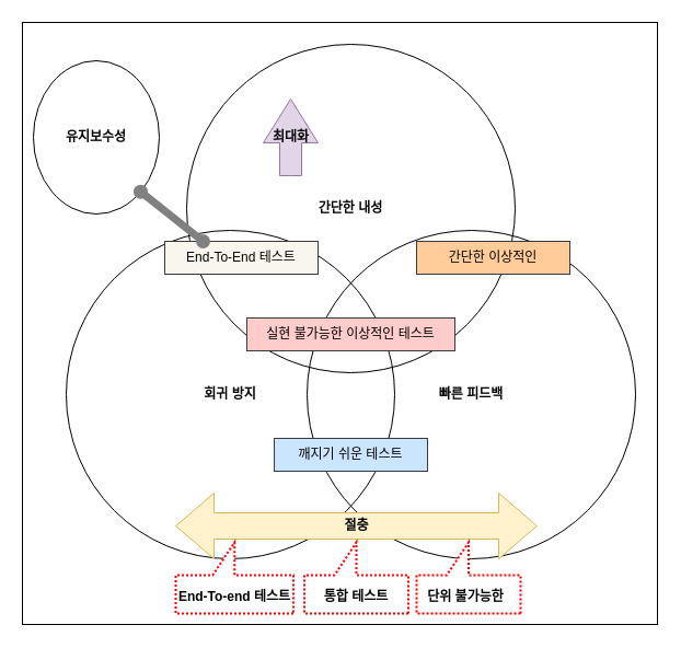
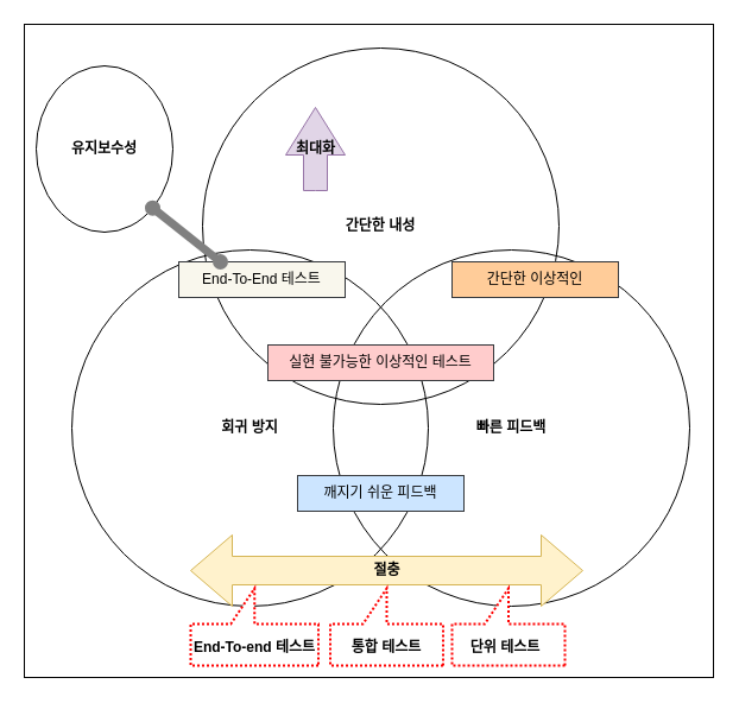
  <mxCell id="0" />
  <mxCell id="1" parent="0" />
  <mxCell id="2" value="" style="rounded=0;whiteSpace=wrap;html=1;fillColor=none;" vertex="1" parent="1"><mxGeometry x="20" y="20" width="580" height="550" as="geometry" /></mxCell>
  <mxCell id="3" value="&lt;b&gt;간단한 내성&lt;/b&gt;" style="ellipse;whiteSpace=wrap;html=1;aspect=fixed;fillColor=none;" vertex="1" parent="1"><mxGeometry x="170" y="40" width="300" height="300" as="geometry" /></mxCell>
  <mxCell id="4" value="&lt;b&gt;회귀 방지&lt;/b&gt;" style="ellipse;whiteSpace=wrap;html=1;aspect=fixed;fillColor=none;" vertex="1" parent="1"><mxGeometry x="60" y="210" width="300" height="300" as="geometry" /></mxCell>
  <mxCell id="5" value="&lt;b&gt;빠른 피드백&lt;/b&gt;" style="ellipse;whiteSpace=wrap;html=1;aspect=fixed;fillColor=none;" vertex="1" parent="1"><mxGeometry x="280" y="210" width="300" height="300" as="geometry" /></mxCell>
  <mxCell id="6" value="End-To-End 테스트" style="text;html=1;strokeColor=#36393d;fillColor=#f9f7ed;align=center;verticalAlign=middle;whiteSpace=wrap;rounded=0;" vertex="1" parent="1"><mxGeometry x="150" y="220" width="140" height="30" as="geometry" /></mxCell>
  <mxCell id="7" value="간단한 이상적인" style="text;html=1;strokeColor=#36393d;fillColor=#ffcc99;align=center;verticalAlign=middle;whiteSpace=wrap;rounded=0;" vertex="1" parent="1"><mxGeometry x="380" y="220" width="140" height="30" as="geometry" /></mxCell>
- <mxCell id="8" value="깨지기 쉬운 테스트" style="text;html=1;align=center;verticalAlign=middle;whiteSpace=wrap;rounded=0;fillColor=#cce5ff;strokeColor=#36393d;" vertex="1" parent="1"><mxGeometry x="250" y="400" width="140" height="30" as="geometry" /></mxCell>
+ <mxCell id="8" value="깨지기 쉬운 피드백" style="text;html=1;align=center;verticalAlign=middle;whiteSpace=wrap;rounded=0;fillColor=#cce5ff;strokeColor=#36393d;" vertex="1" parent="1"><mxGeometry x="250" y="400" width="140" height="30" as="geometry" /></mxCell>
  <mxCell id="9" value="실현 불가능한 이상적인 테스트" style="text;html=1;align=center;verticalAlign=middle;whiteSpace=wrap;rounded=0;fillColor=#ffcccc;strokeColor=#36393d;" vertex="1" parent="1"><mxGeometry x="225" y="290" width="190" height="30" as="geometry" /></mxCell>
  <mxCell id="10" value="&lt;b&gt;최대화&lt;/b&gt;" style="html=1;shadow=0;dashed=0;align=center;verticalAlign=middle;shape=mxgraph.arrows2.arrow;dy=0.6;dx=40;direction=north;notch=0;fillColor=#e1d5e7;strokeColor=#9673a6;" vertex="1" parent="1"><mxGeometry x="240" y="90" width="50" height="70" as="geometry" /></mxCell>
  <mxCell id="11" value="&lt;b&gt;절충&lt;/b&gt;" style="html=1;shadow=0;dashed=0;align=center;verticalAlign=middle;shape=mxgraph.arrows2.twoWayArrow;dy=0.6;dx=35;fillColor=#fff2cc;strokeColor=#d6b656;" vertex="1" parent="1"><mxGeometry x="160" y="450" width="330" height="60" as="geometry" /></mxCell>
  <mxCell id="12" value="&lt;b&gt;유지보수성&lt;/b&gt;" style="ellipse;whiteSpace=wrap;html=1;aspect=fixed;fillColor=none;" vertex="1" parent="1"><mxGeometry x="30" y="55" width="115" height="140" as="geometry" /></mxCell>
  <mxCell id="13" value="" style="endArrow=oval;html=1;rounded=0;entryX=0.25;entryY=0;entryDx=0;entryDy=0;exitX=1;exitY=1;exitDx=0;exitDy=0;strokeColor=#808080;strokeWidth=7;startArrow=oval;startFill=1;endFill=1;" edge="1" parent="1" source="12" target="6"><mxGeometry width="50" height="50" relative="1" as="geometry"><mxPoint x="-140" y="330" as="sourcePoint" /><mxPoint x="-90" y="280" as="targetPoint" /></mxGeometry></mxCell>
  <mxCell id="14" value="" style="shape=callout;whiteSpace=wrap;html=1;perimeter=calloutPerimeter;rotation=-180;strokeColor=#FF0000;strokeWidth=2;dashed=1;dashPattern=1 1;fontStyle=1" vertex="1" parent="1"><mxGeometry x="160" y="495" width="107.5" height="65" as="geometry" /></mxCell>
  <mxCell id="15" value="" style="shape=callout;whiteSpace=wrap;html=1;perimeter=calloutPerimeter;rotation=-180;strokeColor=#FF0000;strokeWidth=2;dashed=1;dashPattern=1 1;fontStyle=1" vertex="1" parent="1"><mxGeometry x="277.5" y="495" width="95" height="65" as="geometry" /></mxCell>
  <mxCell id="16" value="" style="shape=callout;whiteSpace=wrap;html=1;perimeter=calloutPerimeter;rotation=-180;strokeColor=#FF0000;strokeWidth=2;dashed=1;dashPattern=1 1;fontStyle=1" vertex="1" parent="1"><mxGeometry x="380" y="495" width="95" height="65" as="geometry" /></mxCell>
  <mxCell id="17" value="End-To-end 테스트" style="text;html=1;strokeColor=none;fillColor=none;align=center;verticalAlign=middle;whiteSpace=wrap;rounded=0;fontStyle=1" vertex="1" parent="1"><mxGeometry x="148.75" y="530" width="130" height="30" as="geometry" /></mxCell>
  <mxCell id="18" value="통합 테스트" style="text;html=1;strokeColor=none;fillColor=none;align=center;verticalAlign=middle;whiteSpace=wrap;rounded=0;fontStyle=1" vertex="1" parent="1"><mxGeometry x="260" y="530" width="130" height="30" as="geometry" /></mxCell>
- <mxCell id="19" value="단위 불가능한" style="text;html=1;strokeColor=none;fillColor=none;align=center;verticalAlign=middle;whiteSpace=wrap;rounded=0;fontStyle=1" vertex="1" parent="1"><mxGeometry x="360" y="530" width="130" height="30" as="geometry" /></mxCell>
+ <mxCell id="19" value="단위 테스트" style="text;html=1;strokeColor=none;fillColor=none;align=center;verticalAlign=middle;whiteSpace=wrap;rounded=0;fontStyle=1" vertex="1" parent="1"><mxGeometry x="360" y="530" width="130" height="30" as="geometry" /></mxCell>
